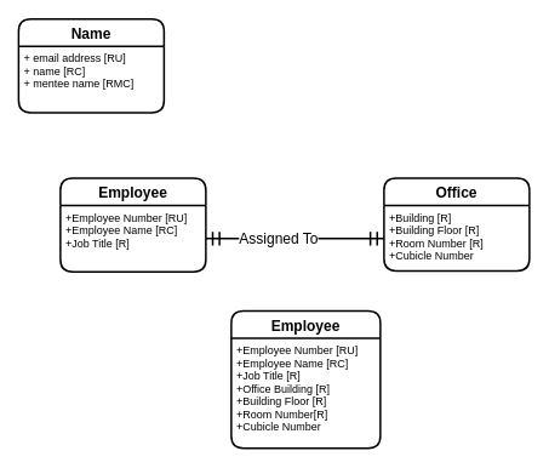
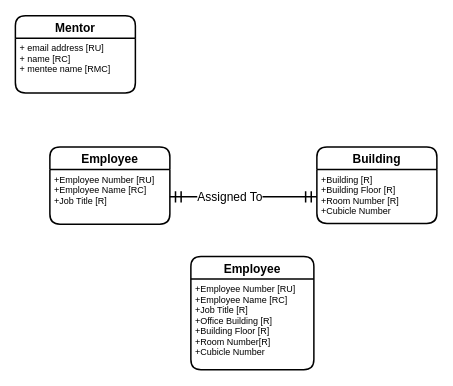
  <mxCell id="0" />
  <mxCell id="1" parent="0" />
- <mxCell id="2" value="Name" style="swimlane;childLayout=stackLayout;horizontal=1;startSize=30;horizontalStack=0;rounded=1;fontSize=16;fontStyle=1;strokeWidth=2;resizeParent=0;resizeLast=1;shadow=0;dashed=0;align=center;" vertex="1" parent="1"><mxGeometry x="20" y="20" width="160" height="103" as="geometry" /></mxCell>
+ <mxCell id="2" value="Mentor" style="swimlane;childLayout=stackLayout;horizontal=1;startSize=30;horizontalStack=0;rounded=1;fontSize=16;fontStyle=1;strokeWidth=2;resizeParent=0;resizeLast=1;shadow=0;dashed=0;align=center;" vertex="1" parent="1"><mxGeometry x="20" y="20" width="160" height="103" as="geometry" /></mxCell>
  <mxCell id="3" value="+ email address [RU]&#10;+ name [RC]&#10;+ mentee name [RMC]" style="align=left;strokeColor=none;fillColor=none;spacingLeft=4;fontSize=12;verticalAlign=top;resizable=0;rotatable=0;part=1;" vertex="1" parent="2"><mxGeometry y="30" width="160" height="73" as="geometry" /></mxCell>
  <mxCell id="4" style="edgeStyle=orthogonalEdgeStyle;curved=1;rounded=0;orthogonalLoop=1;jettySize=auto;html=1;exitX=1;exitY=0.5;exitDx=0;exitDy=0;startArrow=ERmandOne;startFill=0;startSize=12;endArrow=ERmandOne;endFill=0;endSize=12;strokeWidth=2;fontSize=16;" edge="1" parent="1" source="9" target="7"><mxGeometry relative="1" as="geometry"><mxPoint x="578" y="-199" as="targetPoint" /><Array as="points"><mxPoint x="319" y="261" /><mxPoint x="319" y="261" /></Array></mxGeometry></mxCell>
  <mxCell id="5" value="Assigned To" style="edgeLabel;html=1;align=center;verticalAlign=middle;resizable=0;points=[];fontSize=16;" vertex="1" connectable="0" parent="4"><mxGeometry x="-0.051" y="14" relative="1" as="geometry"><mxPoint x="-14" y="13" as="offset" /></mxGeometry></mxCell>
- <mxCell id="6" value="Office" style="swimlane;childLayout=stackLayout;horizontal=1;startSize=30;horizontalStack=0;rounded=1;fontSize=16;fontStyle=1;strokeWidth=2;resizeParent=0;resizeLast=1;shadow=0;dashed=0;align=center;" vertex="1" parent="1"><mxGeometry x="422" y="195" width="160" height="102" as="geometry"><mxRectangle x="370" y="100" width="83" height="30" as="alternateBounds" /></mxGeometry></mxCell>
+ <mxCell id="6" value="Building" style="swimlane;childLayout=stackLayout;horizontal=1;startSize=30;horizontalStack=0;rounded=1;fontSize=16;fontStyle=1;strokeWidth=2;resizeParent=0;resizeLast=1;shadow=0;dashed=0;align=center;" vertex="1" parent="1"><mxGeometry x="422" y="195" width="160" height="102" as="geometry"><mxRectangle x="370" y="100" width="83" height="30" as="alternateBounds" /></mxGeometry></mxCell>
  <mxCell id="7" value="+Building [R]&#10;+Building Floor [R]&#10;+Room Number [R]&#10;+Cubicle Number" style="align=left;strokeColor=none;fillColor=none;spacingLeft=4;fontSize=12;verticalAlign=top;resizable=0;rotatable=0;part=1;" vertex="1" parent="6"><mxGeometry y="30" width="160" height="72" as="geometry" /></mxCell>
  <mxCell id="8" value="Employee" style="swimlane;childLayout=stackLayout;horizontal=1;startSize=30;horizontalStack=0;rounded=1;fontSize=16;fontStyle=1;strokeWidth=2;resizeParent=0;resizeLast=1;shadow=0;dashed=0;align=center;" vertex="1" parent="1"><mxGeometry x="66" y="195" width="160" height="103" as="geometry" /></mxCell>
  <mxCell id="9" value="+Employee Number [RU]&#10;+Employee Name [RC]&#10;+Job Title [R]&#10;" style="align=left;strokeColor=none;fillColor=none;spacingLeft=4;fontSize=12;verticalAlign=top;resizable=0;rotatable=0;part=1;" vertex="1" parent="8"><mxGeometry y="30" width="160" height="73" as="geometry" /></mxCell>
  <mxCell id="10" value="Employee" style="swimlane;childLayout=stackLayout;horizontal=1;startSize=30;horizontalStack=0;rounded=1;fontSize=16;fontStyle=1;strokeWidth=2;resizeParent=0;resizeLast=1;shadow=0;dashed=0;align=center;" vertex="1" parent="1"><mxGeometry x="254" y="341" width="164" height="151" as="geometry" /></mxCell>
  <mxCell id="11" value="+Employee Number [RU]&#10;+Employee Name [RC]&#10;+Job Title [R]&#10;+Office Building [R]&#10;+Building Floor [R]&#10;+Room Number[R]&#10;+Cubicle Number" style="align=left;strokeColor=none;fillColor=none;spacingLeft=4;fontSize=12;verticalAlign=top;resizable=0;rotatable=0;part=1;" vertex="1" parent="10"><mxGeometry y="30" width="164" height="121" as="geometry" /></mxCell>
